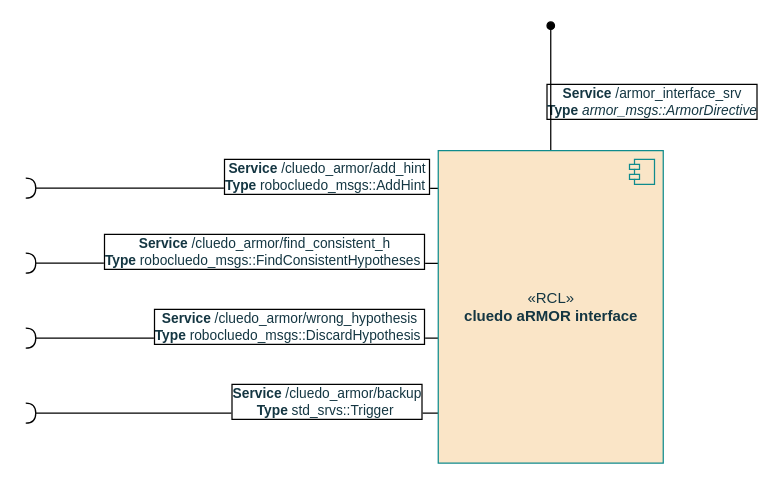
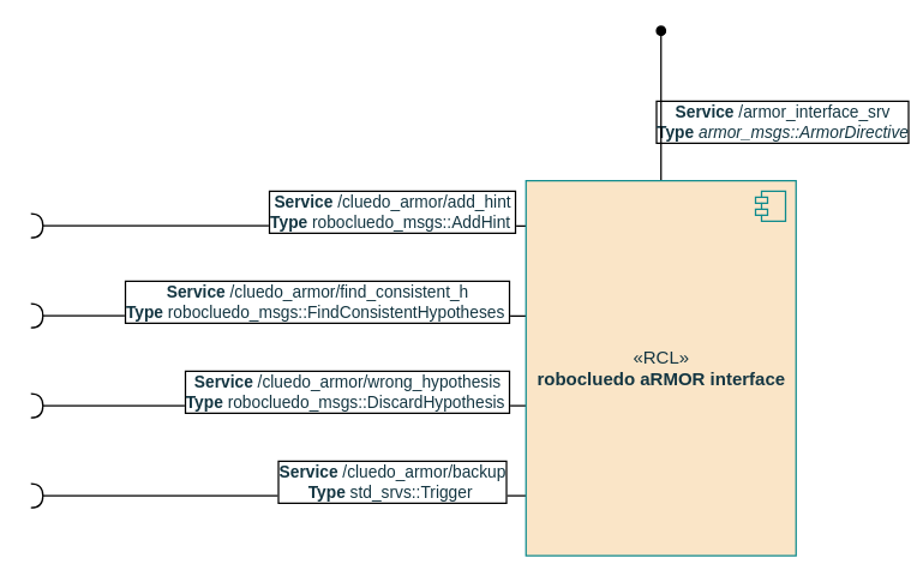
  <mxCell id="0" />
  <mxCell id="1" parent="0" />
  <mxCell id="2" value="&lt;b&gt;Service &lt;/b&gt;/armor_interface_srv&lt;br&gt;&lt;b&gt;Type&lt;/b&gt;&amp;nbsp;&lt;i&gt;armor_msgs::ArmorDirective&lt;/i&gt;" style="edgeLabel;html=1;align=center;verticalAlign=middle;resizable=0;points=[];fontColor=#143642;labelBorderColor=#000000;" vertex="1" connectable="0" parent="1"><mxGeometry x="520" y="80" as="geometry" /></mxCell>
  <mxCell id="3" style="edgeStyle=orthogonalEdgeStyle;rounded=0;orthogonalLoop=1;jettySize=auto;html=1;fontColor=#143642;endArrow=oval;endFill=1;strokeColor=default;fillColor=#FAE5C7;" edge="1" parent="1" source="12"><mxGeometry relative="1" as="geometry"><mxPoint x="440" y="20" as="targetPoint" /></mxGeometry></mxCell>
  <mxCell id="4" style="edgeStyle=elbowEdgeStyle;rounded=0;orthogonalLoop=1;jettySize=auto;elbow=vertical;html=1;fontColor=#143642;endArrow=halfCircle;endFill=0;strokeColor=default;fillColor=#FAE5C7;" edge="1" parent="1"><mxGeometry relative="1" as="geometry"><mxPoint x="20" y="150" as="targetPoint" /><mxPoint x="350" y="150.143" as="sourcePoint" /></mxGeometry></mxCell>
  <mxCell id="5" value="&lt;b&gt;Service &lt;/b&gt;/cluedo_armor/add_hint&lt;br&gt;&lt;b&gt;Type&lt;/b&gt;&amp;nbsp;robocluedo_msgs::AddHint&amp;nbsp;" style="edgeLabel;html=1;align=center;verticalAlign=middle;resizable=0;points=[];fontColor=#143642;labelBorderColor=#000000;" vertex="1" connectable="0" parent="4"><mxGeometry x="0.389" y="-1" relative="1" as="geometry"><mxPoint x="139" y="-9" as="offset" /></mxGeometry></mxCell>
  <mxCell id="6" style="edgeStyle=elbowEdgeStyle;rounded=0;orthogonalLoop=1;jettySize=auto;elbow=vertical;html=1;fontColor=#143642;endArrow=halfCircle;endFill=0;strokeColor=default;fillColor=#FAE5C7;" edge="1" parent="1"><mxGeometry relative="1" as="geometry"><mxPoint x="20" y="210" as="targetPoint" /><mxPoint x="350" y="210.143" as="sourcePoint" /></mxGeometry></mxCell>
  <mxCell id="7" value="&lt;b&gt;Service&amp;nbsp;&lt;/b&gt;/cluedo_armor/find_consistent_h&lt;br&gt;&lt;b&gt;Type&lt;/b&gt;&amp;nbsp;robocluedo_msgs::FindConsistentHypotheses&amp;nbsp;" style="edgeLabel;html=1;align=center;verticalAlign=middle;resizable=0;points=[];fontColor=#143642;labelBorderColor=#000000;" vertex="1" connectable="0" parent="6"><mxGeometry x="0.026" relative="1" as="geometry"><mxPoint x="29" y="-10" as="offset" /></mxGeometry></mxCell>
  <mxCell id="8" style="edgeStyle=elbowEdgeStyle;rounded=0;orthogonalLoop=1;jettySize=auto;elbow=vertical;html=1;fontColor=#143642;endArrow=halfCircle;endFill=0;strokeColor=default;fillColor=#FAE5C7;" edge="1" parent="1" source="12"><mxGeometry relative="1" as="geometry"><mxPoint x="20" y="270" as="targetPoint" /></mxGeometry></mxCell>
  <mxCell id="9" value="&lt;b&gt;Service&amp;nbsp;&lt;/b&gt;/cluedo_armor/wrong_hypothesis&lt;br&gt;&lt;b&gt;Type&lt;/b&gt;&amp;nbsp;robocluedo_msgs::DiscardHypothesis&amp;nbsp;" style="edgeLabel;html=1;align=center;verticalAlign=middle;resizable=0;points=[];fontColor=#143642;labelBorderColor=#000000;" vertex="1" connectable="0" parent="8"><mxGeometry x="-0.236" y="-1" relative="1" as="geometry"><mxPoint x="6" y="-9" as="offset" /></mxGeometry></mxCell>
  <mxCell id="10" style="edgeStyle=elbowEdgeStyle;rounded=0;orthogonalLoop=1;jettySize=auto;elbow=vertical;html=1;fontColor=#143642;endArrow=halfCircle;endFill=0;strokeColor=default;fillColor=#FAE5C7;" edge="1" parent="1"><mxGeometry relative="1" as="geometry"><mxPoint x="20" y="330" as="targetPoint" /><mxPoint x="350" y="330" as="sourcePoint" /><Array as="points"><mxPoint x="229" y="330" /></Array></mxGeometry></mxCell>
  <mxCell id="11" value="&lt;b&gt;Service&amp;nbsp;&lt;/b&gt;/cluedo_armor/backup&lt;br&gt;&lt;b&gt;Type&lt;/b&gt;&amp;nbsp;std_srvs::Trigger&amp;nbsp;" style="edgeLabel;html=1;align=center;verticalAlign=middle;resizable=0;points=[];fontColor=#143642;labelBorderColor=#000000;" vertex="1" connectable="0" parent="10"><mxGeometry x="-0.182" y="-1" relative="1" as="geometry"><mxPoint x="45" y="-9" as="offset" /></mxGeometry></mxCell>
- <mxCell id="12" value="«RCL»&lt;br&gt;&lt;b&gt;cluedo aRMOR interface&lt;/b&gt;" style="html=1;dropTarget=0;fontColor=#143642;strokeColor=#0F8B8D;fillColor=#FAE5C7;" vertex="1" parent="1"><mxGeometry x="350" y="120" width="180" height="250" as="geometry" /></mxCell>
+ <mxCell id="12" value="«RCL»&lt;br&gt;&lt;b&gt;robocluedo aRMOR interface&lt;/b&gt;" style="html=1;dropTarget=0;fontColor=#143642;strokeColor=#0F8B8D;fillColor=#FAE5C7;" vertex="1" parent="1"><mxGeometry x="350" y="120" width="180" height="250" as="geometry" /></mxCell>
  <mxCell id="13" value="" style="shape=module;jettyWidth=8;jettyHeight=4;fontColor=#143642;strokeColor=#0F8B8D;fillColor=#FAE5C7;" vertex="1" parent="12"><mxGeometry x="1" width="20" height="20" relative="1" as="geometry"><mxPoint x="-27" y="7" as="offset" /></mxGeometry></mxCell>
